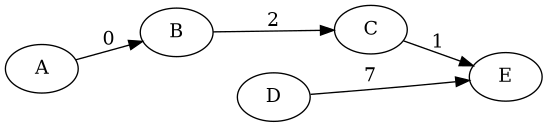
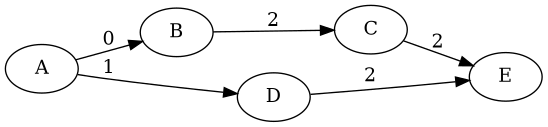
  strict digraph {
    rankdir=LR
    edge [cost=1]
    A
    B
    D
    C
    E
    A -> B [cost=2 label=0]
+   A -> D [label=1]
    B -> C [label=2]
-   D -> E [cost=2 label=7]
-   C -> E [label=1]
+   D -> E [cost=2 label=2]
+   C -> E [label=2]
  }
